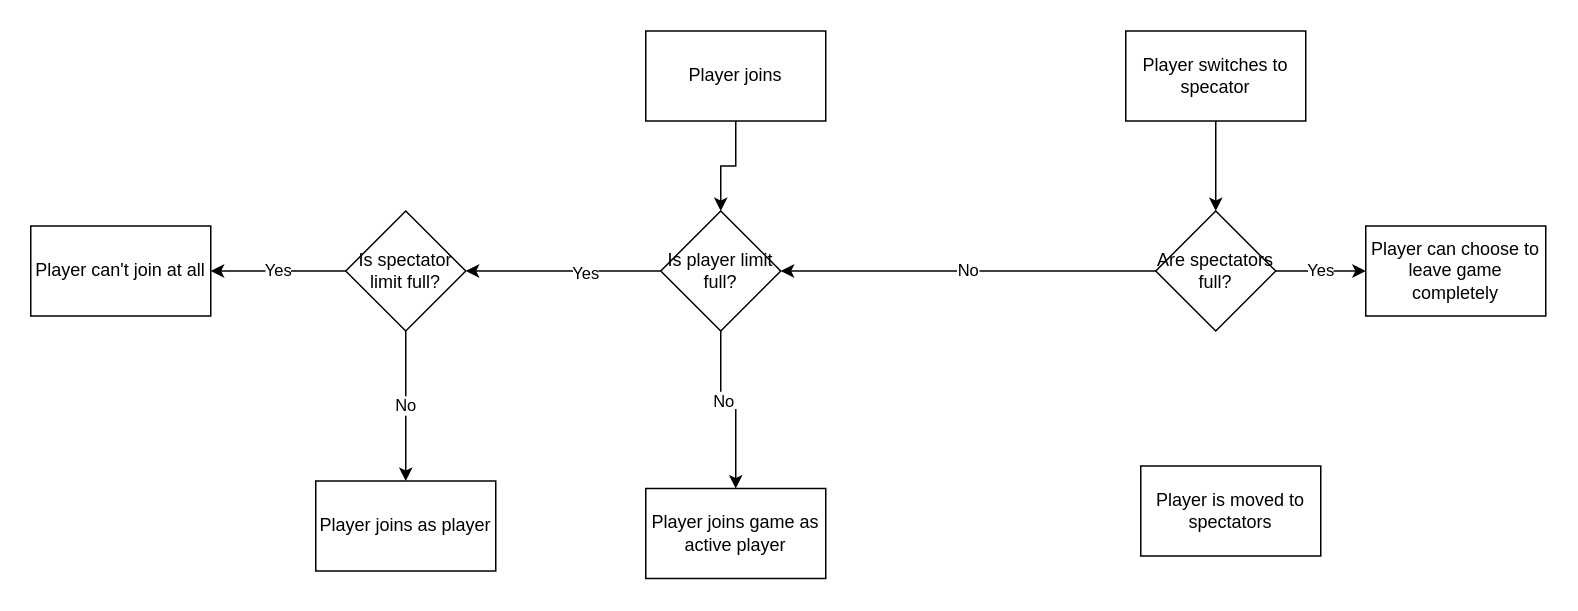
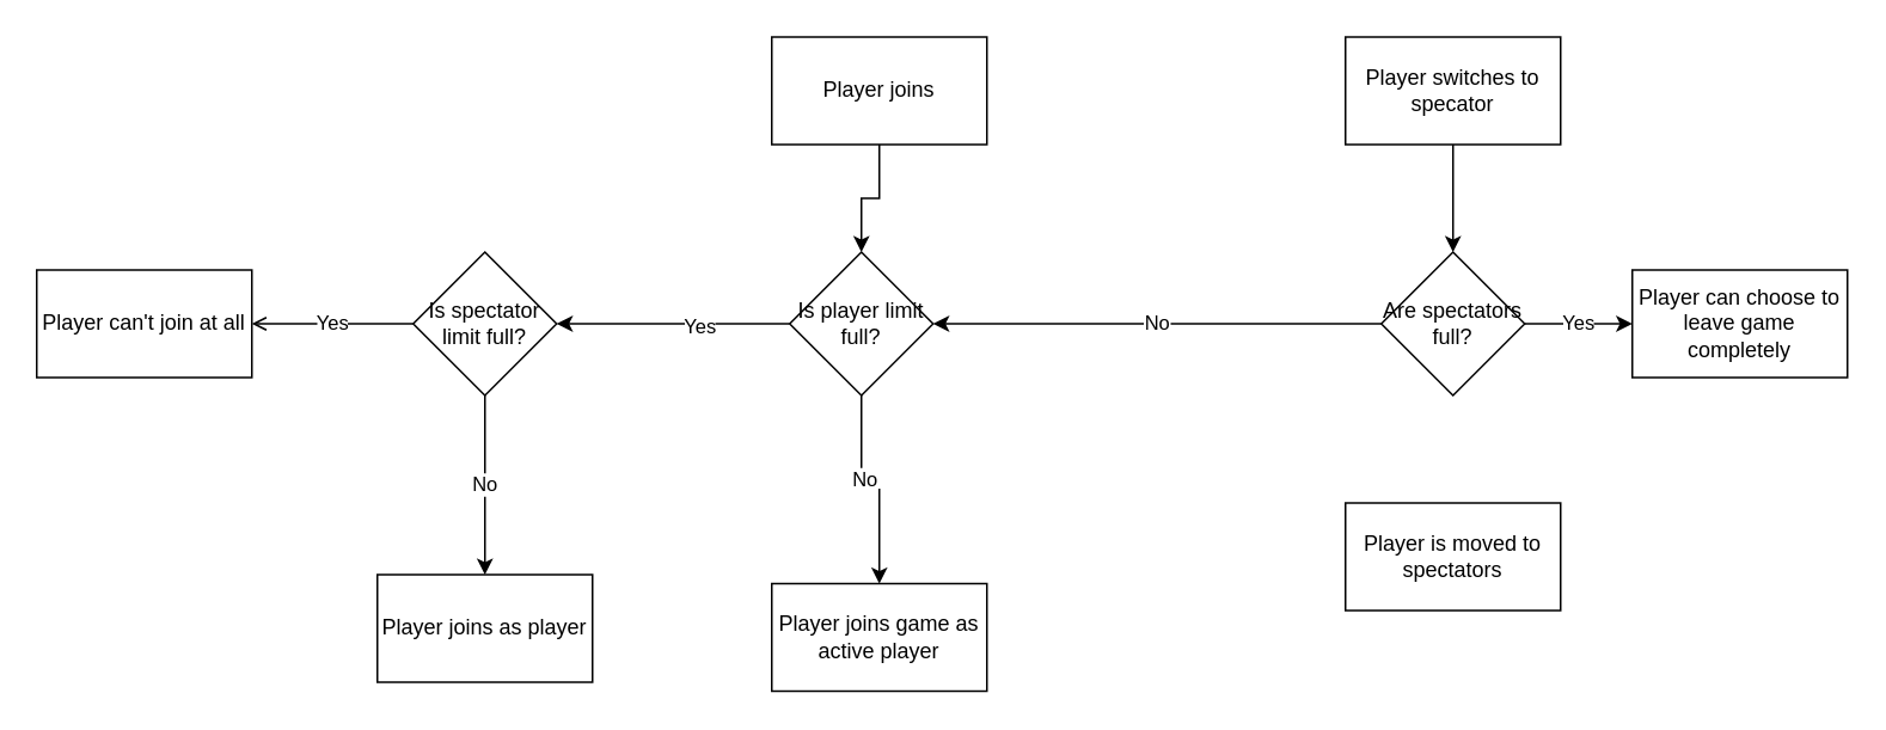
  <mxCell id="0" />
  <mxCell id="1" parent="0" />
  <mxCell id="2" style="edgeStyle=orthogonalEdgeStyle;rounded=0;orthogonalLoop=1;jettySize=auto;html=1;entryX=0.5;entryY=0;entryDx=0;entryDy=0;" edge="1" parent="1" source="3" target="8"><mxGeometry relative="1" as="geometry" /></mxCell>
  <mxCell id="3" value="Player joins" style="rounded=0;whiteSpace=wrap;html=1;" vertex="1" parent="1"><mxGeometry x="430" y="20" width="120" height="60" as="geometry" /></mxCell>
  <mxCell id="4" style="edgeStyle=orthogonalEdgeStyle;rounded=0;orthogonalLoop=1;jettySize=auto;html=1;" edge="1" parent="1" source="8" target="9"><mxGeometry relative="1" as="geometry" /></mxCell>
  <mxCell id="5" value="No" style="edgeLabel;html=1;align=center;verticalAlign=middle;resizable=0;points=[];" vertex="1" connectable="0" parent="4"><mxGeometry x="-0.2" y="1" relative="1" as="geometry"><mxPoint as="offset" /></mxGeometry></mxCell>
  <mxCell id="6" style="edgeStyle=orthogonalEdgeStyle;rounded=0;orthogonalLoop=1;jettySize=auto;html=1;" edge="1" parent="1" source="8" target="12"><mxGeometry relative="1" as="geometry"><mxPoint x="330" y="180" as="targetPoint" /></mxGeometry></mxCell>
  <mxCell id="7" value="Yes" style="edgeLabel;html=1;align=center;verticalAlign=middle;resizable=0;points=[];" vertex="1" connectable="0" parent="6"><mxGeometry x="-0.218" y="1" relative="1" as="geometry"><mxPoint as="offset" /></mxGeometry></mxCell>
  <mxCell id="8" value="Is player limit full?" style="rhombus;whiteSpace=wrap;html=1;" vertex="1" parent="1"><mxGeometry x="440" y="140" width="80" height="80" as="geometry" /></mxCell>
  <mxCell id="9" value="Player joins game as active player" style="rounded=0;whiteSpace=wrap;html=1;" vertex="1" parent="1"><mxGeometry x="430" y="325" width="120" height="60" as="geometry" /></mxCell>
  <mxCell id="10" value="No" style="edgeStyle=orthogonalEdgeStyle;rounded=0;orthogonalLoop=1;jettySize=auto;html=1;" edge="1" parent="1" source="12" target="13"><mxGeometry relative="1" as="geometry" /></mxCell>
- <mxCell id="11" value="Yes" style="edgeStyle=orthogonalEdgeStyle;rounded=0;orthogonalLoop=1;jettySize=auto;html=1;entryX=1;entryY=0.5;entryDx=0;entryDy=0;" edge="1" parent="1" source="12" target="14"><mxGeometry relative="1" as="geometry" /></mxCell>
+ <mxCell id="11" value="Yes" style="edgeStyle=orthogonalEdgeStyle;rounded=0;orthogonalLoop=1;jettySize=auto;html=1;entryX=1;entryY=0.5;entryDx=0;entryDy=0;endArrow=open;" edge="1" parent="1" source="12" target="14"><mxGeometry relative="1" as="geometry" /></mxCell>
  <mxCell id="12" value="Is spectator limit full?" style="rhombus;whiteSpace=wrap;html=1;" vertex="1" parent="1"><mxGeometry x="230" y="140" width="80" height="80" as="geometry" /></mxCell>
  <mxCell id="13" value="Player joins as player" style="rounded=0;whiteSpace=wrap;html=1;" vertex="1" parent="1"><mxGeometry x="210" y="320" width="120" height="60" as="geometry" /></mxCell>
  <mxCell id="14" value="Player can't join at all" style="rounded=0;whiteSpace=wrap;html=1;" vertex="1" parent="1"><mxGeometry x="20" y="150" width="120" height="60" as="geometry" /></mxCell>
  <mxCell id="15" style="edgeStyle=orthogonalEdgeStyle;rounded=0;orthogonalLoop=1;jettySize=auto;html=1;entryX=0.5;entryY=0;entryDx=0;entryDy=0;" edge="1" parent="1" source="16" target="19"><mxGeometry relative="1" as="geometry"><mxPoint x="810" y="130" as="targetPoint" /></mxGeometry></mxCell>
  <mxCell id="16" value="Player switches to specator" style="rounded=0;whiteSpace=wrap;html=1;" vertex="1" parent="1"><mxGeometry x="750" y="20" width="120" height="60" as="geometry" /></mxCell>
  <mxCell id="17" value="Yes" style="edgeStyle=orthogonalEdgeStyle;rounded=0;orthogonalLoop=1;jettySize=auto;html=1;exitX=1;exitY=0.5;exitDx=0;exitDy=0;entryX=0;entryY=0.5;entryDx=0;entryDy=0;" edge="1" parent="1" source="19" target="20"><mxGeometry relative="1" as="geometry" /></mxCell>
  <mxCell id="18" value="No" style="edgeStyle=orthogonalEdgeStyle;rounded=0;orthogonalLoop=1;jettySize=auto;html=1;" edge="1" parent="1" source="19" target="8"><mxGeometry relative="1" as="geometry" /></mxCell>
  <mxCell id="19" value="Are spectators full?" style="rhombus;whiteSpace=wrap;html=1;" vertex="1" parent="1"><mxGeometry x="770" y="140" width="80" height="80" as="geometry" /></mxCell>
  <mxCell id="20" value="Player can choose to leave game completely" style="rounded=0;whiteSpace=wrap;html=1;" vertex="1" parent="1"><mxGeometry x="910" y="150" width="120" height="60" as="geometry" /></mxCell>
- <mxCell id="21" value="Player is moved to spectators" style="rounded=0;whiteSpace=wrap;html=1;" vertex="1" parent="1"><mxGeometry x="760" y="310" width="120" height="60" as="geometry" /></mxCell>
+ <mxCell id="21" value="Player is moved to spectators" style="rounded=0;whiteSpace=wrap;html=1;" vertex="1" parent="1"><mxGeometry x="750" y="280" width="120" height="60" as="geometry" /></mxCell>
